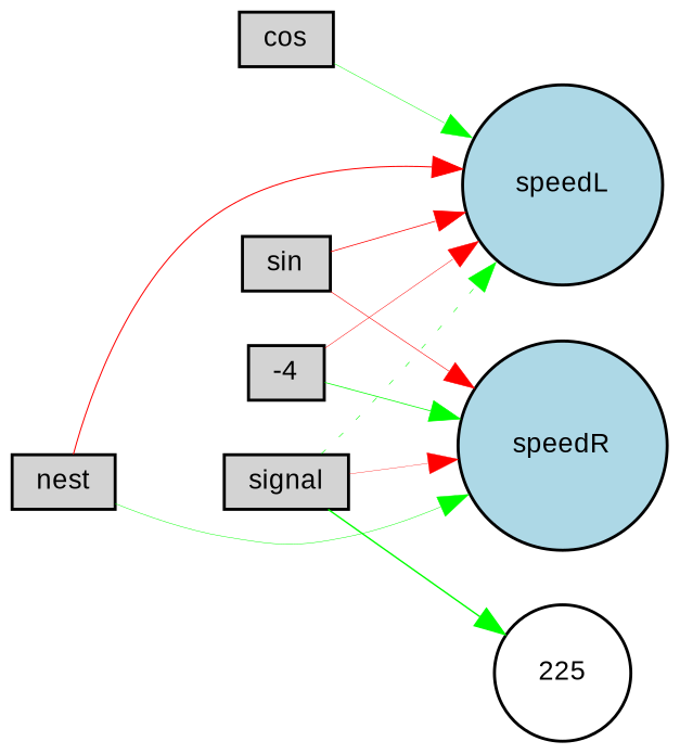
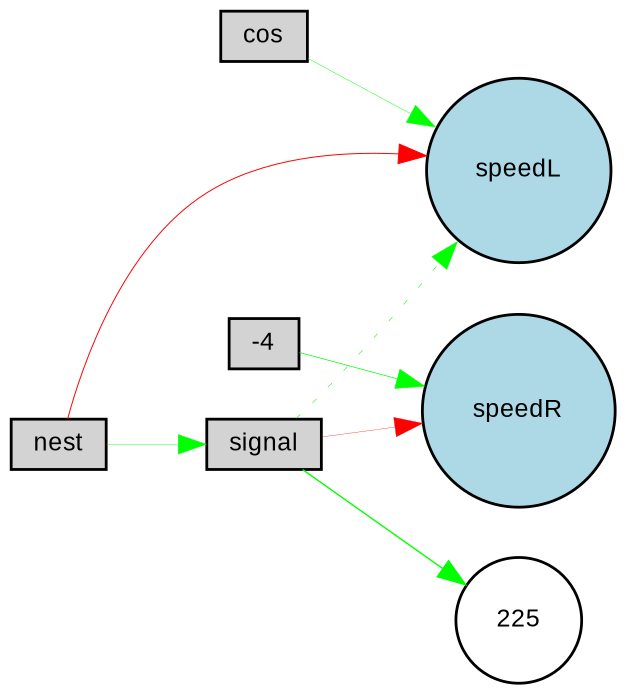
  digraph {
    fontname="Liberation Sans"
    rankdir=LR
    node [fillcolor=lightgray fontname="Liberation Sans" fontsize=9 shape=box style=filled]
    edge [color=green fontname="Liberation Sans" style=solid]
    cos [height=0.2 width=0.2]
    speedL [fillcolor=lightblue height=0.2 shape=circle width=0.2]
    speedR [fillcolor=lightblue height=0.2 shape=circle width=0.2]
-   sin [height=0.2 width=0.2]
    nest [height=0.2 width=0.2]
    signal [height=0.2 width=0.2]
    225 [fillcolor=white height=0.2 shape=circle width=0.2]
    n8 [height=0.2 label=-4 width=0.2]
    cos -> speedL [penwidth=0.16131726986685363]
-   sin -> speedL [color=red penwidth=0.2566756534741489]
-   sin -> speedR [color=red penwidth=0.19664117133590733]
    nest -> speedL [color=red penwidth=0.3522061813602011]
-   nest -> speedR [penwidth=0.1569784836606624]
+   nest -> signal [penwidth=0.1569784836606624]
    signal -> speedL [penwidth=0.19822684191960316 style=dotted]
    signal -> speedR [color=red penwidth=0.11587892014396]
    signal -> 225 [penwidth=0.4852019341317835]
-   n8 -> speedL [color=red penwidth=0.16311366405843775]
    n8 -> speedR [penwidth=0.25775438720986094]
  }
